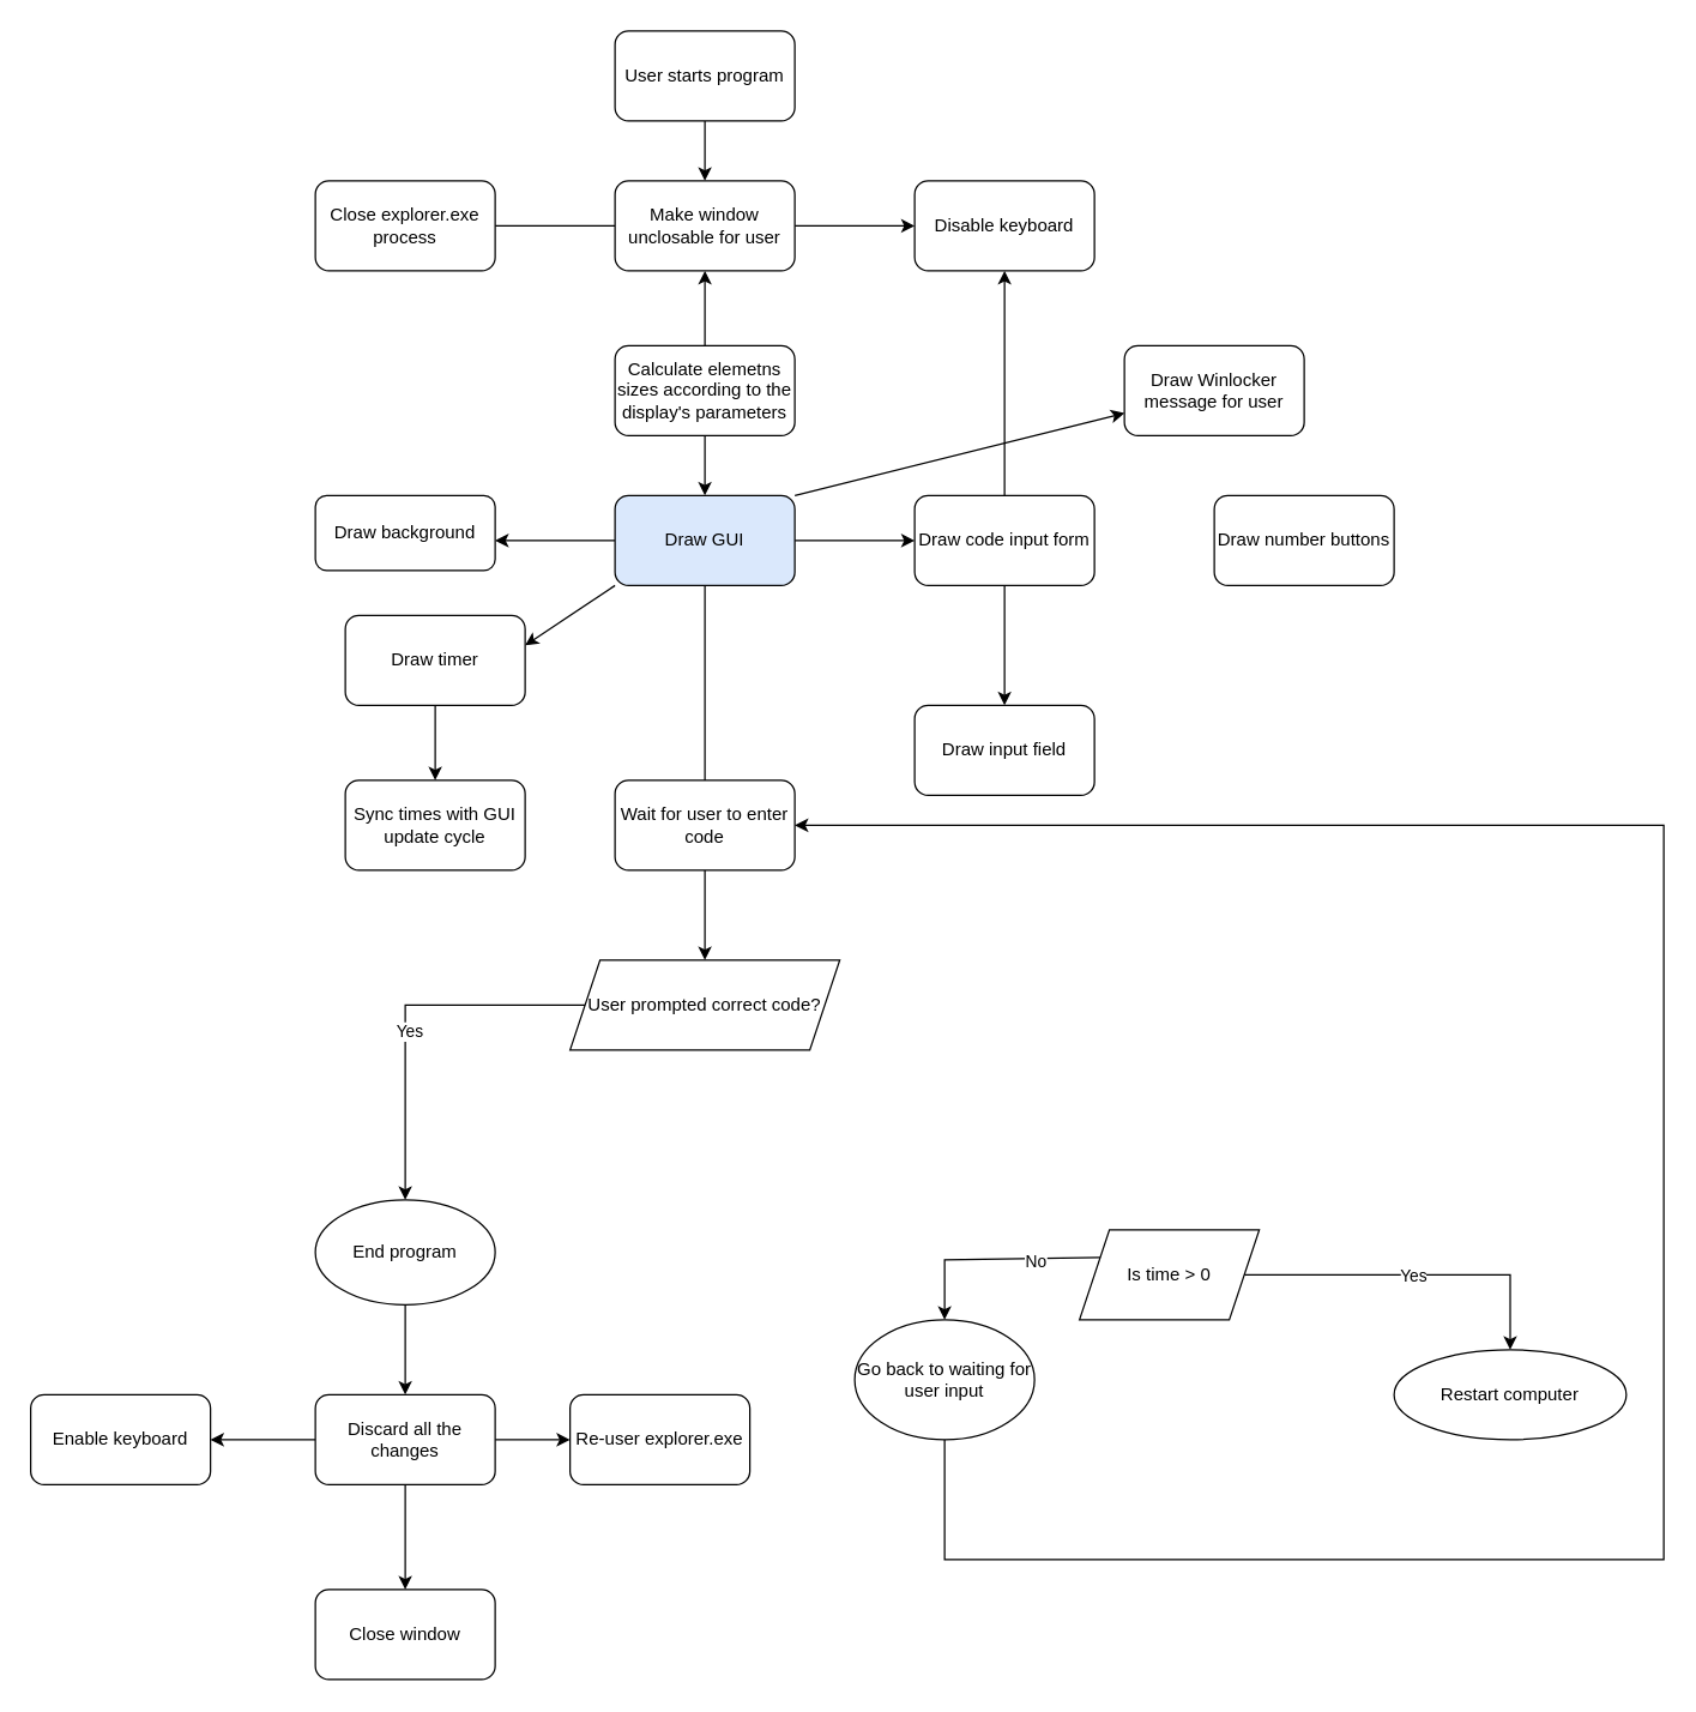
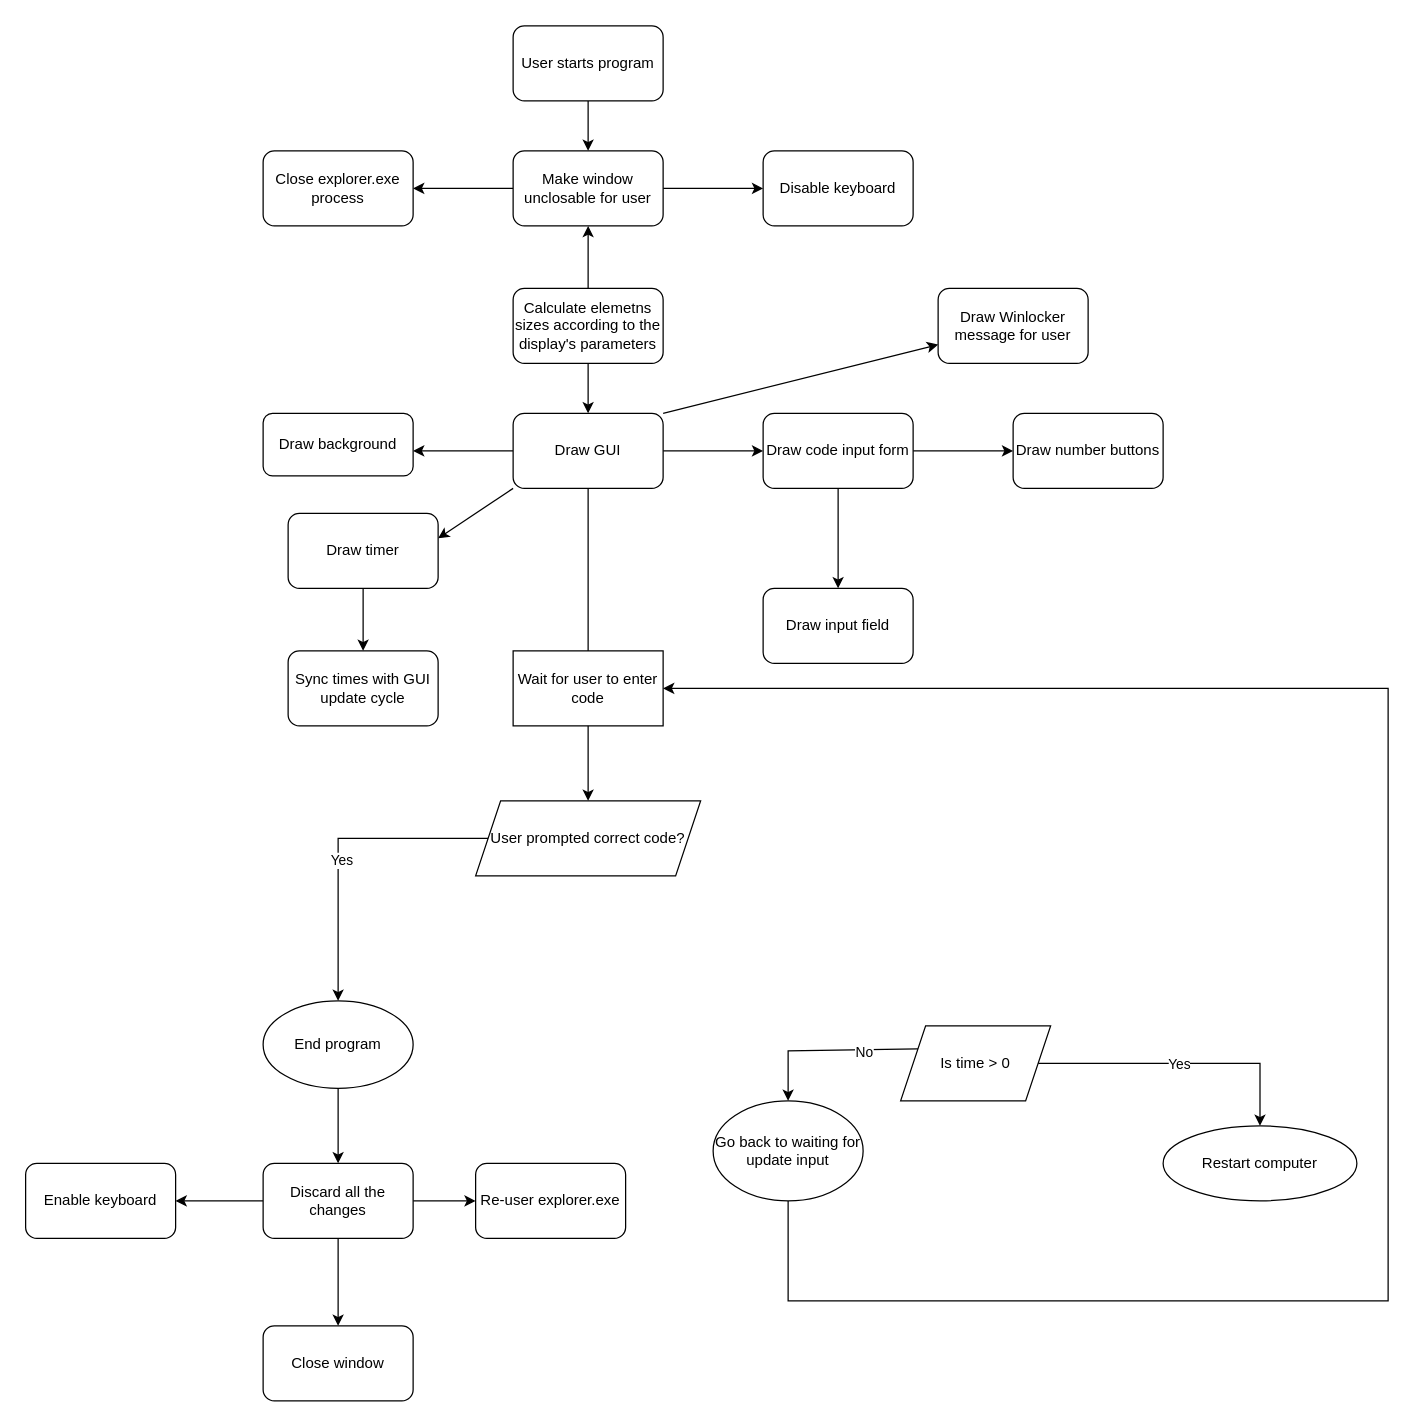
  <mxCell id="0" />
  <mxCell id="1" parent="0" />
  <mxCell id="2" value="" style="edgeStyle=orthogonalEdgeStyle;rounded=0;orthogonalLoop=1;jettySize=auto;html=1;" edge="1" parent="1" source="3"><mxGeometry relative="1" as="geometry"><mxPoint x="470" y="120" as="targetPoint" /></mxGeometry></mxCell>
  <mxCell id="3" value="User starts program" style="rounded=1;whiteSpace=wrap;html=1;" vertex="1" parent="1"><mxGeometry x="410" y="20" width="120" height="60" as="geometry" /></mxCell>
  <mxCell id="4" value="" style="edgeStyle=orthogonalEdgeStyle;rounded=0;orthogonalLoop=1;jettySize=auto;html=1;startArrow=none;" edge="1" parent="1" source="14" target="10"><mxGeometry relative="1" as="geometry" /></mxCell>
  <mxCell id="5" value="" style="edgeStyle=orthogonalEdgeStyle;rounded=0;orthogonalLoop=1;jettySize=auto;html=1;" edge="1" parent="1" source="7" target="17"><mxGeometry relative="1" as="geometry" /></mxCell>
  <mxCell id="6" value="" style="edgeStyle=orthogonalEdgeStyle;rounded=0;orthogonalLoop=1;jettySize=auto;html=1;" edge="1" parent="1" source="7" target="18"><mxGeometry relative="1" as="geometry"><Array as="points"><mxPoint x="370" y="360" /><mxPoint x="370" y="360" /></Array></mxGeometry></mxCell>
- <mxCell id="7" value="Draw GUI" style="rounded=1;whiteSpace=wrap;html=1;fillColor=#dae8fc;" vertex="1" parent="1"><mxGeometry x="410" y="330" width="120" height="60" as="geometry" /></mxCell>
+ <mxCell id="7" value="Draw GUI" style="rounded=1;whiteSpace=wrap;html=1;" vertex="1" parent="1"><mxGeometry x="410" y="330" width="120" height="60" as="geometry" /></mxCell>
  <mxCell id="8" value="" style="edgeStyle=orthogonalEdgeStyle;rounded=0;orthogonalLoop=1;jettySize=auto;html=1;" edge="1" parent="1" source="10" target="11"><mxGeometry relative="1" as="geometry" /></mxCell>
- <mxCell id="9" value="" style="edgeStyle=orthogonalEdgeStyle;rounded=0;orthogonalLoop=1;jettySize=auto;html=1;endArrow=none;" edge="1" parent="1" source="10" target="12"><mxGeometry relative="1" as="geometry" /></mxCell>
+ <mxCell id="9" value="" style="edgeStyle=orthogonalEdgeStyle;rounded=0;orthogonalLoop=1;jettySize=auto;html=1;" edge="1" parent="1" source="10" target="12"><mxGeometry relative="1" as="geometry" /></mxCell>
  <mxCell id="10" value="Make window unclosable for user" style="rounded=1;whiteSpace=wrap;html=1;" vertex="1" parent="1"><mxGeometry x="410" y="120" width="120" height="60" as="geometry" /></mxCell>
  <mxCell id="11" value="Disable keyboard" style="whiteSpace=wrap;html=1;rounded=1;" vertex="1" parent="1"><mxGeometry x="610" y="120" width="120" height="60" as="geometry" /></mxCell>
  <mxCell id="12" value="Close explorer.exe process" style="whiteSpace=wrap;html=1;rounded=1;" vertex="1" parent="1"><mxGeometry x="210" y="120" width="120" height="60" as="geometry" /></mxCell>
  <mxCell id="13" value="" style="edgeStyle=orthogonalEdgeStyle;rounded=0;orthogonalLoop=1;jettySize=auto;html=1;" edge="1" parent="1" source="14" target="7"><mxGeometry relative="1" as="geometry" /></mxCell>
  <mxCell id="14" value="Calculate elemetns sizes according to the display's parameters" style="whiteSpace=wrap;html=1;rounded=1;" vertex="1" parent="1"><mxGeometry x="410" y="230" width="120" height="60" as="geometry" /></mxCell>
  <mxCell id="15" value="" style="edgeStyle=orthogonalEdgeStyle;rounded=0;orthogonalLoop=1;jettySize=auto;html=1;" edge="1" parent="1" source="17" target="19"><mxGeometry relative="1" as="geometry" /></mxCell>
- <mxCell id="16" value="" style="edgeStyle=orthogonalEdgeStyle;rounded=0;orthogonalLoop=1;jettySize=auto;html=1;" edge="1" parent="1" source="17" target="11"><mxGeometry relative="1" as="geometry" /></mxCell>
+ <mxCell id="16" value="" style="edgeStyle=orthogonalEdgeStyle;rounded=0;orthogonalLoop=1;jettySize=auto;html=1;" edge="1" parent="1" source="17" target="20"><mxGeometry relative="1" as="geometry" /></mxCell>
  <mxCell id="17" value="Draw code input form" style="rounded=1;whiteSpace=wrap;html=1;" vertex="1" parent="1"><mxGeometry x="610" y="330" width="120" height="60" as="geometry" /></mxCell>
  <mxCell id="18" value="Draw background" style="rounded=1;whiteSpace=wrap;html=1;" vertex="1" parent="1"><mxGeometry x="210" y="330" width="120" height="50" as="geometry" /></mxCell>
  <mxCell id="19" value="Draw input field" style="whiteSpace=wrap;html=1;rounded=1;" vertex="1" parent="1"><mxGeometry x="610" y="470" width="120" height="60" as="geometry" /></mxCell>
  <mxCell id="20" value="Draw number buttons" style="rounded=1;whiteSpace=wrap;html=1;" vertex="1" parent="1"><mxGeometry x="810" y="330" width="120" height="60" as="geometry" /></mxCell>
  <mxCell id="21" value="" style="endArrow=classic;html=1;rounded=0;exitX=1;exitY=0;exitDx=0;exitDy=0;" edge="1" parent="1" source="7" target="22"><mxGeometry width="50" height="50" relative="1" as="geometry"><mxPoint x="470" y="360" as="sourcePoint" /><mxPoint x="600" y="260" as="targetPoint" /><Array as="points" /></mxGeometry></mxCell>
  <mxCell id="22" value="Draw Winlocker message for user" style="rounded=1;whiteSpace=wrap;html=1;" vertex="1" parent="1"><mxGeometry x="750" y="230" width="120" height="60" as="geometry" /></mxCell>
  <mxCell id="23" value="" style="endArrow=classic;html=1;rounded=0;" edge="1" parent="1"><mxGeometry width="50" height="50" relative="1" as="geometry"><mxPoint x="410" y="390" as="sourcePoint" /><mxPoint x="350" y="430" as="targetPoint" /></mxGeometry></mxCell>
  <mxCell id="24" value="Draw timer" style="rounded=1;whiteSpace=wrap;html=1;" vertex="1" parent="1"><mxGeometry x="230" y="410" width="120" height="60" as="geometry" /></mxCell>
  <mxCell id="25" value="Sync times with GUI update cycle" style="rounded=1;whiteSpace=wrap;html=1;" vertex="1" parent="1"><mxGeometry x="230" y="520" width="120" height="60" as="geometry" /></mxCell>
  <mxCell id="26" value="" style="endArrow=classic;html=1;rounded=0;exitX=0.5;exitY=1;exitDx=0;exitDy=0;" edge="1" parent="1" source="24"><mxGeometry width="50" height="50" relative="1" as="geometry"><mxPoint x="470" y="340" as="sourcePoint" /><mxPoint x="290" y="520" as="targetPoint" /></mxGeometry></mxCell>
  <mxCell id="27" value="" style="endArrow=classic;html=1;rounded=0;" edge="1" parent="1" target="30"><mxGeometry width="50" height="50" relative="1" as="geometry"><mxPoint x="470" y="390" as="sourcePoint" /><mxPoint x="470" y="470" as="targetPoint" /></mxGeometry></mxCell>
  <mxCell id="28" value="" style="edgeStyle=orthogonalEdgeStyle;rounded=0;orthogonalLoop=1;jettySize=auto;html=1;entryX=0.5;entryY=0;entryDx=0;entryDy=0;" edge="1" parent="1" source="30" target="32"><mxGeometry relative="1" as="geometry"><mxPoint x="290" y="800" as="targetPoint" /><Array as="points"><mxPoint x="270" y="670" /></Array></mxGeometry></mxCell>
  <mxCell id="29" value="Yes" style="edgeLabel;html=1;align=center;verticalAlign=middle;resizable=0;points=[];" vertex="1" connectable="0" parent="28"><mxGeometry x="0.092" y="2" relative="1" as="geometry"><mxPoint as="offset" /></mxGeometry></mxCell>
  <mxCell id="30" value="User prompted correct code?" style="shape=parallelogram;perimeter=parallelogramPerimeter;whiteSpace=wrap;html=1;fixedSize=1;" vertex="1" parent="1"><mxGeometry x="380" y="640" width="180" height="60" as="geometry" /></mxCell>
  <mxCell id="31" value="Restart computer" style="ellipse;whiteSpace=wrap;html=1;" vertex="1" parent="1"><mxGeometry x="930" y="900" width="155" height="60" as="geometry" /></mxCell>
  <mxCell id="32" value="End program" style="ellipse;whiteSpace=wrap;html=1;" vertex="1" parent="1"><mxGeometry x="210" y="800" width="120" height="70" as="geometry" /></mxCell>
  <mxCell id="33" value="" style="endArrow=classic;html=1;rounded=0;exitX=0.5;exitY=1;exitDx=0;exitDy=0;entryX=0.5;entryY=0;entryDx=0;entryDy=0;" edge="1" parent="1" source="32" target="36"><mxGeometry width="50" height="50" relative="1" as="geometry"><mxPoint x="470" y="730" as="sourcePoint" /><mxPoint x="420" y="880" as="targetPoint" /><Array as="points" /></mxGeometry></mxCell>
  <mxCell id="34" value="" style="edgeStyle=orthogonalEdgeStyle;rounded=0;orthogonalLoop=1;jettySize=auto;html=1;" edge="1" parent="1" source="36" target="37"><mxGeometry relative="1" as="geometry" /></mxCell>
  <mxCell id="35" value="" style="edgeStyle=orthogonalEdgeStyle;rounded=0;orthogonalLoop=1;jettySize=auto;html=1;" edge="1" parent="1" source="36" target="38"><mxGeometry relative="1" as="geometry" /></mxCell>
  <mxCell id="36" value="Discard all the changes" style="rounded=1;whiteSpace=wrap;html=1;" vertex="1" parent="1"><mxGeometry x="210" y="930" width="120" height="60" as="geometry" /></mxCell>
  <mxCell id="37" value="Re-user explorer.exe" style="whiteSpace=wrap;html=1;rounded=1;" vertex="1" parent="1"><mxGeometry x="380" y="930" width="120" height="60" as="geometry" /></mxCell>
  <mxCell id="38" value="Enable keyboard" style="whiteSpace=wrap;html=1;rounded=1;" vertex="1" parent="1"><mxGeometry x="20" y="930" width="120" height="60" as="geometry" /></mxCell>
  <mxCell id="39" value="" style="endArrow=classic;html=1;rounded=0;exitX=0.5;exitY=1;exitDx=0;exitDy=0;" edge="1" parent="1" source="36" target="40"><mxGeometry width="50" height="50" relative="1" as="geometry"><mxPoint x="470" y="1030" as="sourcePoint" /><mxPoint x="290" y="1040" as="targetPoint" /></mxGeometry></mxCell>
  <mxCell id="40" value="Close window" style="rounded=1;whiteSpace=wrap;html=1;" vertex="1" parent="1"><mxGeometry x="210" y="1060" width="120" height="60" as="geometry" /></mxCell>
  <mxCell id="41" style="edgeStyle=orthogonalEdgeStyle;rounded=0;orthogonalLoop=1;jettySize=auto;html=1;exitX=1;exitY=0.5;exitDx=0;exitDy=0;entryX=0.5;entryY=0;entryDx=0;entryDy=0;" edge="1" parent="1" source="43" target="31"><mxGeometry relative="1" as="geometry"><mxPoint x="790" y="880" as="targetPoint" /></mxGeometry></mxCell>
  <mxCell id="42" value="Yes" style="edgeLabel;html=1;align=center;verticalAlign=middle;resizable=0;points=[];" vertex="1" connectable="0" parent="41"><mxGeometry x="-0.018" relative="1" as="geometry"><mxPoint as="offset" /></mxGeometry></mxCell>
  <mxCell id="43" value="Is time &amp;gt; 0" style="shape=parallelogram;perimeter=parallelogramPerimeter;whiteSpace=wrap;html=1;fixedSize=1;" vertex="1" parent="1"><mxGeometry x="720" y="820" width="120" height="60" as="geometry" /></mxCell>
- <mxCell id="44" value="Wait for user to enter code" style="rounded=1;whiteSpace=wrap;html=1;" vertex="1" parent="1"><mxGeometry x="410" y="520" width="120" height="60" as="geometry" /></mxCell>
+ <mxCell id="44" value="Wait for user to enter code" style="whiteSpace=wrap;html=1;rounded=0;" vertex="1" parent="1"><mxGeometry x="410" y="520" width="120" height="60" as="geometry" /></mxCell>
  <mxCell id="45" value="" style="endArrow=classic;html=1;rounded=0;exitX=0;exitY=0.25;exitDx=0;exitDy=0;" edge="1" parent="1" source="43"><mxGeometry width="50" height="50" relative="1" as="geometry"><mxPoint x="470" y="710" as="sourcePoint" /><mxPoint x="630" y="880" as="targetPoint" /><Array as="points"><mxPoint x="630" y="840" /></Array></mxGeometry></mxCell>
  <mxCell id="46" value="No" style="edgeLabel;html=1;align=center;verticalAlign=middle;resizable=0;points=[];" vertex="1" connectable="0" parent="45"><mxGeometry x="-0.4" y="1" relative="1" as="geometry"><mxPoint as="offset" /></mxGeometry></mxCell>
- <mxCell id="47" value="Go back to waiting for user input" style="ellipse;whiteSpace=wrap;html=1;" vertex="1" parent="1"><mxGeometry x="570" y="880" width="120" height="80" as="geometry" /></mxCell>
+ <mxCell id="47" value="Go back to waiting for update input" style="ellipse;whiteSpace=wrap;html=1;" vertex="1" parent="1"><mxGeometry x="570" y="880" width="120" height="80" as="geometry" /></mxCell>
  <mxCell id="48" value="" style="endArrow=classic;html=1;rounded=0;exitX=0.5;exitY=1;exitDx=0;exitDy=0;entryX=1;entryY=0.5;entryDx=0;entryDy=0;" edge="1" parent="1" source="47" target="44"><mxGeometry width="50" height="50" relative="1" as="geometry"><mxPoint x="470" y="810" as="sourcePoint" /><mxPoint x="1110" y="560" as="targetPoint" /><Array as="points"><mxPoint x="630" y="1040" /><mxPoint x="1110" y="1040" /><mxPoint x="1110" y="550" /></Array></mxGeometry></mxCell>
